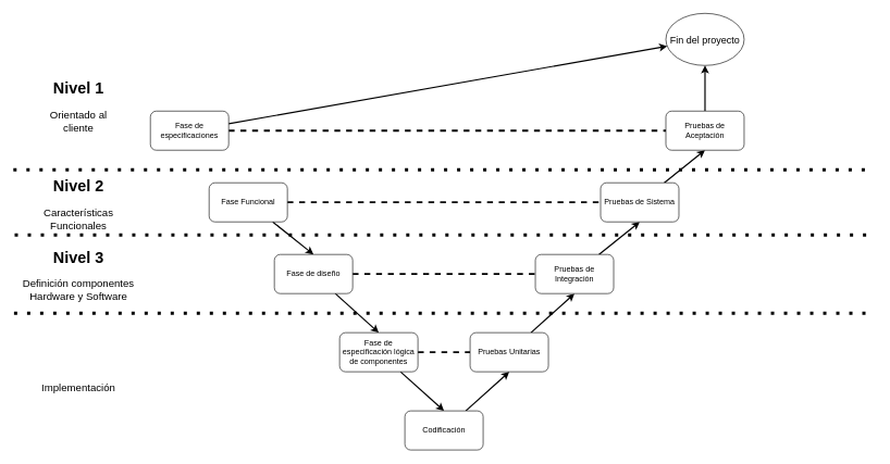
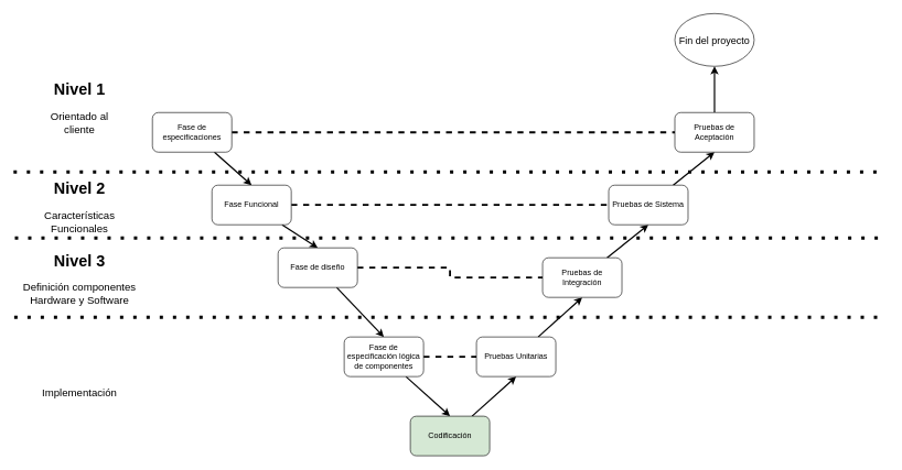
  <mxCell id="0" />
  <mxCell id="1" parent="0" />
  <mxCell id="2" style="edgeStyle=orthogonalEdgeStyle;rounded=0;orthogonalLoop=1;jettySize=auto;html=1;entryX=0;entryY=0.5;entryDx=0;entryDy=0;dashed=1;strokeWidth=3;endArrow=none;endFill=0;" edge="1" parent="1" source="4" target="23"><mxGeometry relative="1" as="geometry" /></mxCell>
- <mxCell id="3" style="rounded=0;orthogonalLoop=1;jettySize=auto;html=1;endArrow=classic;endFill=1;strokeWidth=2;" edge="1" parent="1" source="4" target="24"><mxGeometry relative="1" as="geometry" /></mxCell>
+ <mxCell id="3" style="rounded=0;orthogonalLoop=1;jettySize=auto;html=1;entryX=0.5;entryY=0;entryDx=0;entryDy=0;endArrow=classic;endFill=1;strokeWidth=2;" edge="1" parent="1" source="4" target="7"><mxGeometry relative="1" as="geometry" /></mxCell>
  <mxCell id="4" value="Fase de especificaciones" style="rounded=1;whiteSpace=wrap;html=1;" vertex="1" parent="1"><mxGeometry x="230" y="170" width="120" height="60" as="geometry" /></mxCell>
  <mxCell id="5" style="edgeStyle=orthogonalEdgeStyle;rounded=0;orthogonalLoop=1;jettySize=auto;html=1;entryX=0;entryY=0.5;entryDx=0;entryDy=0;dashed=1;endArrow=none;endFill=0;strokeWidth=3;" edge="1" parent="1" source="7" target="19"><mxGeometry relative="1" as="geometry" /></mxCell>
  <mxCell id="6" style="edgeStyle=none;rounded=0;orthogonalLoop=1;jettySize=auto;html=1;entryX=0.5;entryY=0;entryDx=0;entryDy=0;endArrow=classic;endFill=1;strokeWidth=2;" edge="1" parent="1" source="7" target="10"><mxGeometry relative="1" as="geometry" /></mxCell>
  <mxCell id="7" value="Fase Funcional" style="rounded=1;whiteSpace=wrap;html=1;" vertex="1" parent="1"><mxGeometry x="320" y="280" width="120" height="60" as="geometry" /></mxCell>
  <mxCell id="8" style="edgeStyle=orthogonalEdgeStyle;rounded=0;orthogonalLoop=1;jettySize=auto;html=1;entryX=0;entryY=0.5;entryDx=0;entryDy=0;dashed=1;endArrow=none;endFill=0;strokeWidth=3;" edge="1" parent="1" source="10" target="17"><mxGeometry relative="1" as="geometry" /></mxCell>
  <mxCell id="9" style="edgeStyle=none;rounded=0;orthogonalLoop=1;jettySize=auto;html=1;entryX=0.5;entryY=0;entryDx=0;entryDy=0;endArrow=classic;endFill=1;strokeWidth=2;" edge="1" parent="1" source="10" target="13"><mxGeometry relative="1" as="geometry" /></mxCell>
- <mxCell id="10" value="Fase de diseño" style="rounded=1;whiteSpace=wrap;html=1;" vertex="1" parent="1"><mxGeometry x="420" y="390" width="120" height="60" as="geometry" /></mxCell>
+ <mxCell id="10" value="Fase de diseño" style="rounded=1;whiteSpace=wrap;html=1;" vertex="1" parent="1"><mxGeometry x="420" y="375" width="120" height="60" as="geometry" /></mxCell>
  <mxCell id="11" style="edgeStyle=orthogonalEdgeStyle;rounded=0;orthogonalLoop=1;jettySize=auto;html=1;entryX=0;entryY=0.5;entryDx=0;entryDy=0;dashed=1;endArrow=none;endFill=0;strokeWidth=3;" edge="1" parent="1" source="13" target="15"><mxGeometry relative="1" as="geometry" /></mxCell>
  <mxCell id="12" style="edgeStyle=none;rounded=0;orthogonalLoop=1;jettySize=auto;html=1;entryX=0.5;entryY=0;entryDx=0;entryDy=0;endArrow=classic;endFill=1;strokeWidth=2;" edge="1" parent="1" source="13" target="21"><mxGeometry relative="1" as="geometry" /></mxCell>
  <mxCell id="13" value="Fase de especificación lógica de componentes" style="rounded=1;whiteSpace=wrap;html=1;" vertex="1" parent="1"><mxGeometry x="520" y="510" width="120" height="60" as="geometry" /></mxCell>
  <mxCell id="14" style="edgeStyle=none;rounded=0;orthogonalLoop=1;jettySize=auto;html=1;entryX=0.5;entryY=1;entryDx=0;entryDy=0;endArrow=classic;endFill=1;strokeWidth=2;" edge="1" parent="1" source="15" target="17"><mxGeometry relative="1" as="geometry" /></mxCell>
  <mxCell id="15" value="Pruebas Unitarias" style="rounded=1;whiteSpace=wrap;html=1;" vertex="1" parent="1"><mxGeometry x="720" y="510" width="120" height="60" as="geometry" /></mxCell>
  <mxCell id="16" style="edgeStyle=none;rounded=0;orthogonalLoop=1;jettySize=auto;html=1;entryX=0.5;entryY=1;entryDx=0;entryDy=0;endArrow=classic;endFill=1;strokeWidth=2;" edge="1" parent="1" source="17" target="19"><mxGeometry relative="1" as="geometry" /></mxCell>
  <mxCell id="17" value="Pruebas de Integración" style="rounded=1;whiteSpace=wrap;html=1;" vertex="1" parent="1"><mxGeometry x="820" y="390" width="120" height="60" as="geometry" /></mxCell>
  <mxCell id="18" style="edgeStyle=none;rounded=0;orthogonalLoop=1;jettySize=auto;html=1;entryX=0.5;entryY=1;entryDx=0;entryDy=0;endArrow=classic;endFill=1;strokeWidth=2;" edge="1" parent="1" source="19" target="23"><mxGeometry relative="1" as="geometry" /></mxCell>
  <mxCell id="19" value="Pruebas de Sistema" style="rounded=1;whiteSpace=wrap;html=1;" vertex="1" parent="1"><mxGeometry x="920" y="280" width="120" height="60" as="geometry" /></mxCell>
  <mxCell id="20" style="edgeStyle=none;rounded=0;orthogonalLoop=1;jettySize=auto;html=1;entryX=0.5;entryY=1;entryDx=0;entryDy=0;endArrow=classic;endFill=1;strokeWidth=2;" edge="1" parent="1" source="21" target="15"><mxGeometry relative="1" as="geometry" /></mxCell>
- <mxCell id="21" value="Codificación" style="rounded=1;whiteSpace=wrap;html=1;" vertex="1" parent="1"><mxGeometry x="620" y="630" width="120" height="60" as="geometry" /></mxCell>
+ <mxCell id="21" value="Codificación" style="rounded=1;whiteSpace=wrap;html=1;fillColor=#d5e8d4;" vertex="1" parent="1"><mxGeometry x="620" y="630" width="120" height="60" as="geometry" /></mxCell>
  <mxCell id="22" style="edgeStyle=none;rounded=0;orthogonalLoop=1;jettySize=auto;html=1;entryX=0.5;entryY=1;entryDx=0;entryDy=0;fontSize=15;endArrow=classic;endFill=1;strokeWidth=2;" edge="1" parent="1" source="23" target="24"><mxGeometry relative="1" as="geometry" /></mxCell>
  <mxCell id="23" value="Pruebas de Aceptación" style="rounded=1;whiteSpace=wrap;html=1;" vertex="1" parent="1"><mxGeometry x="1020" y="170" width="120" height="60" as="geometry" /></mxCell>
  <mxCell id="24" value="Fin del proyecto" style="ellipse;whiteSpace=wrap;html=1;strokeWidth=1;fontSize=15;" vertex="1" parent="1"><mxGeometry x="1020" y="20" width="120" height="80" as="geometry" /></mxCell>
  <mxCell id="25" value="" style="endArrow=none;dashed=1;html=1;dashPattern=1 3;strokeWidth=5;rounded=0;fontSize=15;" edge="1" parent="1"><mxGeometry width="50" height="50" relative="1" as="geometry"><mxPoint x="20" y="260" as="sourcePoint" /><mxPoint x="1340" y="260" as="targetPoint" /></mxGeometry></mxCell>
  <mxCell id="26" value="" style="endArrow=none;dashed=1;html=1;dashPattern=1 3;strokeWidth=5;rounded=0;fontSize=15;" edge="1" parent="1"><mxGeometry width="50" height="50" relative="1" as="geometry"><mxPoint x="22" y="360" as="sourcePoint" /><mxPoint x="1342" y="360" as="targetPoint" /></mxGeometry></mxCell>
  <mxCell id="27" value="" style="endArrow=none;dashed=1;html=1;dashPattern=1 3;strokeWidth=5;rounded=0;fontSize=15;" edge="1" parent="1"><mxGeometry width="50" height="50" relative="1" as="geometry"><mxPoint x="21" y="480" as="sourcePoint" /><mxPoint x="1341" y="480" as="targetPoint" /></mxGeometry></mxCell>
  <mxCell id="28" value="&lt;b&gt;&lt;font style=&quot;font-size: 24px&quot;&gt;Nivel 1&lt;/font&gt;&lt;/b&gt;" style="text;html=1;strokeColor=none;fillColor=none;align=center;verticalAlign=middle;whiteSpace=wrap;rounded=0;fontSize=15;" vertex="1" parent="1"><mxGeometry x="70" y="120" width="100" height="30" as="geometry" /></mxCell>
  <mxCell id="29" value="Orientado al cliente" style="text;html=1;strokeColor=none;fillColor=none;align=center;verticalAlign=middle;whiteSpace=wrap;rounded=0;fontSize=16;" vertex="1" parent="1"><mxGeometry x="70" y="170" width="100" height="30" as="geometry" /></mxCell>
  <mxCell id="30" value="&lt;b&gt;&lt;font style=&quot;font-size: 24px&quot;&gt;Nivel 2&lt;br&gt;&lt;/font&gt;&lt;/b&gt;" style="text;html=1;strokeColor=none;fillColor=none;align=center;verticalAlign=middle;whiteSpace=wrap;rounded=0;fontSize=15;" vertex="1" parent="1"><mxGeometry x="70" y="270" width="100" height="30" as="geometry" /></mxCell>
  <mxCell id="31" value="Características Funcionales" style="text;html=1;strokeColor=none;fillColor=none;align=center;verticalAlign=middle;whiteSpace=wrap;rounded=0;fontSize=16;" vertex="1" parent="1"><mxGeometry x="70" y="320" width="100" height="30" as="geometry" /></mxCell>
  <mxCell id="32" value="&lt;b&gt;&lt;font style=&quot;font-size: 24px&quot;&gt;Nivel 3&lt;br&gt;&lt;/font&gt;&lt;/b&gt;" style="text;html=1;strokeColor=none;fillColor=none;align=center;verticalAlign=middle;whiteSpace=wrap;rounded=0;fontSize=15;" vertex="1" parent="1"><mxGeometry x="70" y="380" width="100" height="30" as="geometry" /></mxCell>
  <mxCell id="33" value="Definición componentes Hardware y Software" style="text;html=1;strokeColor=none;fillColor=none;align=center;verticalAlign=middle;whiteSpace=wrap;rounded=0;fontSize=16;" vertex="1" parent="1"><mxGeometry x="30" y="430" width="180" height="30" as="geometry" /></mxCell>
  <mxCell id="34" value="Implementación" style="text;html=1;strokeColor=none;fillColor=none;align=center;verticalAlign=middle;whiteSpace=wrap;rounded=0;fontSize=16;" vertex="1" parent="1"><mxGeometry x="30" y="580" width="180" height="30" as="geometry" /></mxCell>
